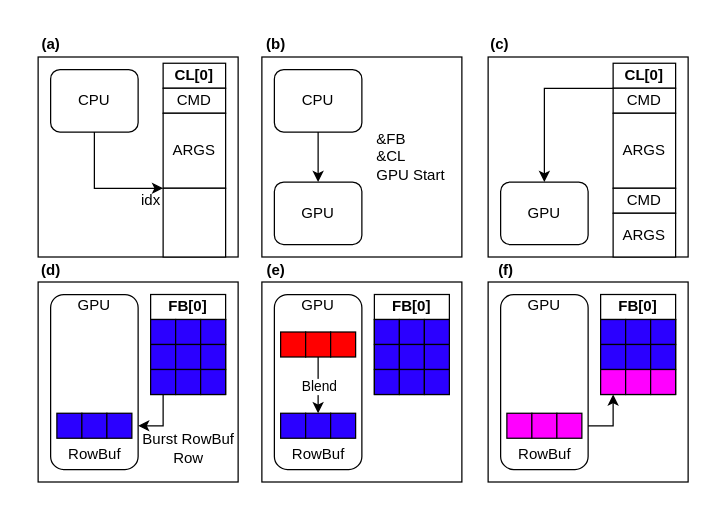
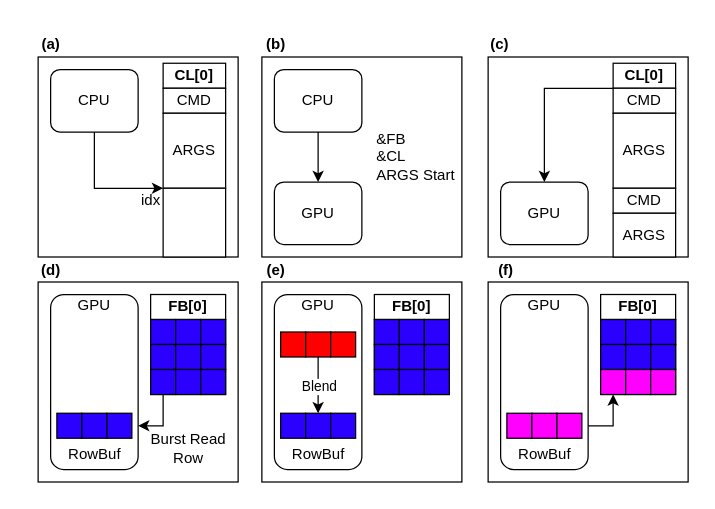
  <mxCell id="0" />
  <mxCell id="1" parent="0" />
  <mxCell id="2" value="" style="rounded=0;whiteSpace=wrap;html=1;" vertex="1" parent="1"><mxGeometry x="30" y="45" width="160" height="160" as="geometry" /></mxCell>
  <mxCell id="3" value="&lt;b&gt;CL[0]&lt;/b&gt;" style="rounded=0;whiteSpace=wrap;html=1;" vertex="1" parent="1"><mxGeometry x="130" y="50" width="50" height="20" as="geometry" /></mxCell>
  <mxCell id="4" value="CMD" style="rounded=0;whiteSpace=wrap;html=1;" vertex="1" parent="1"><mxGeometry x="130" y="70" width="50" height="20" as="geometry" /></mxCell>
  <mxCell id="5" value="ARGS" style="rounded=0;whiteSpace=wrap;html=1;" vertex="1" parent="1"><mxGeometry x="130" y="90" width="50" height="60" as="geometry" /></mxCell>
  <mxCell id="6" value="" style="rounded=0;whiteSpace=wrap;html=1;" vertex="1" parent="1"><mxGeometry x="130" y="150" width="50" height="55" as="geometry" /></mxCell>
  <mxCell id="7" value="idx" style="text;html=1;align=center;verticalAlign=middle;resizable=0;points=[];autosize=1;strokeColor=none;fillColor=none;" vertex="1" parent="1"><mxGeometry x="100" y="145" width="40" height="30" as="geometry" /></mxCell>
  <mxCell id="8" value="" style="endArrow=classic;html=1;rounded=0;entryX=0;entryY=0;entryDx=0;entryDy=0;exitX=0.5;exitY=1;exitDx=0;exitDy=0;" edge="1" parent="1" source="9" target="6"><mxGeometry width="50" height="50" relative="1" as="geometry"><mxPoint x="110" y="150" as="sourcePoint" /><mxPoint x="90" y="115" as="targetPoint" /><Array as="points"><mxPoint x="75" y="150" /></Array></mxGeometry></mxCell>
  <mxCell id="9" value="CPU" style="rounded=1;whiteSpace=wrap;html=1;" vertex="1" parent="1"><mxGeometry x="40" y="55" width="70" height="50" as="geometry" /></mxCell>
  <mxCell id="10" value="" style="rounded=0;whiteSpace=wrap;html=1;" vertex="1" parent="1"><mxGeometry x="390" y="45" width="160" height="160" as="geometry" /></mxCell>
  <mxCell id="11" value="&lt;b&gt;CL[0]&lt;/b&gt;" style="rounded=0;whiteSpace=wrap;html=1;" vertex="1" parent="1"><mxGeometry x="490" y="50" width="50" height="20" as="geometry" /></mxCell>
  <mxCell id="12" value="CMD" style="rounded=0;whiteSpace=wrap;html=1;" vertex="1" parent="1"><mxGeometry x="490" y="70" width="50" height="20" as="geometry" /></mxCell>
  <mxCell id="13" value="ARGS" style="rounded=0;whiteSpace=wrap;html=1;" vertex="1" parent="1"><mxGeometry x="490" y="90" width="50" height="60" as="geometry" /></mxCell>
  <mxCell id="14" value="GPU" style="rounded=1;whiteSpace=wrap;html=1;" vertex="1" parent="1"><mxGeometry x="400" y="145" width="70" height="50" as="geometry" /></mxCell>
  <mxCell id="15" value="CMD" style="rounded=0;whiteSpace=wrap;html=1;" vertex="1" parent="1"><mxGeometry x="490" y="150" width="50" height="20" as="geometry" /></mxCell>
  <mxCell id="16" value="ARGS" style="rounded=0;whiteSpace=wrap;html=1;" vertex="1" parent="1"><mxGeometry x="490" y="170" width="50" height="35" as="geometry" /></mxCell>
  <mxCell id="17" value="" style="endArrow=classic;html=1;rounded=0;entryX=0.5;entryY=0;entryDx=0;entryDy=0;exitX=0;exitY=1;exitDx=0;exitDy=0;" edge="1" parent="1" source="11" target="14"><mxGeometry width="50" height="50" relative="1" as="geometry"><mxPoint x="360" y="165" as="sourcePoint" /><mxPoint x="410" y="115" as="targetPoint" /><Array as="points"><mxPoint x="435" y="70" /></Array></mxGeometry></mxCell>
  <mxCell id="18" value="" style="rounded=0;whiteSpace=wrap;html=1;" vertex="1" parent="1"><mxGeometry x="30" y="225" width="160" height="160" as="geometry" /></mxCell>
  <mxCell id="19" value="GPU" style="rounded=1;whiteSpace=wrap;html=1;labelPosition=center;verticalLabelPosition=top;align=center;verticalAlign=bottom;spacing=-16;" vertex="1" parent="1"><mxGeometry x="40" y="235" width="70" height="140" as="geometry" /></mxCell>
  <mxCell id="20" value="" style="rounded=0;whiteSpace=wrap;html=1;" vertex="1" parent="1"><mxGeometry x="120" y="255" width="60" height="60" as="geometry" /></mxCell>
  <mxCell id="21" value="&lt;b&gt;FB[0]&lt;/b&gt;" style="rounded=0;whiteSpace=wrap;html=1;" vertex="1" parent="1"><mxGeometry x="120" y="235" width="60" height="20" as="geometry" /></mxCell>
  <mxCell id="22" value="" style="rounded=0;whiteSpace=wrap;html=1;fontColor=#ff0000;fillColor=#2b00ff;" vertex="1" parent="1"><mxGeometry x="120" y="255" width="20" height="20" as="geometry" /></mxCell>
  <mxCell id="23" value="" style="rounded=0;whiteSpace=wrap;html=1;fontColor=#ff0000;fillColor=#2b00ff;" vertex="1" parent="1"><mxGeometry x="140" y="255" width="20" height="20" as="geometry" /></mxCell>
  <mxCell id="24" value="" style="rounded=0;whiteSpace=wrap;html=1;fontColor=#ff0000;fillColor=#2b00ff;" vertex="1" parent="1"><mxGeometry x="160" y="255" width="20" height="20" as="geometry" /></mxCell>
  <mxCell id="25" value="" style="rounded=0;whiteSpace=wrap;html=1;fontColor=#ff0000;fillColor=#2b00ff;" vertex="1" parent="1"><mxGeometry x="120" y="275" width="20" height="20" as="geometry" /></mxCell>
  <mxCell id="26" value="" style="rounded=0;whiteSpace=wrap;html=1;fontColor=#ff0000;fillColor=#2b00ff;" vertex="1" parent="1"><mxGeometry x="140" y="275" width="20" height="20" as="geometry" /></mxCell>
  <mxCell id="27" value="" style="rounded=0;whiteSpace=wrap;html=1;fontColor=#ff0000;fillColor=#2b00ff;" vertex="1" parent="1"><mxGeometry x="160" y="275" width="20" height="20" as="geometry" /></mxCell>
  <mxCell id="28" value="" style="rounded=0;whiteSpace=wrap;html=1;fontColor=#ff0000;fillColor=#2b00ff;" vertex="1" parent="1"><mxGeometry x="120" y="295" width="20" height="20" as="geometry" /></mxCell>
  <mxCell id="29" value="" style="rounded=0;whiteSpace=wrap;html=1;fontColor=#ff0000;fillColor=#2b00ff;" vertex="1" parent="1"><mxGeometry x="140" y="295" width="20" height="20" as="geometry" /></mxCell>
  <mxCell id="30" value="" style="rounded=0;whiteSpace=wrap;html=1;fontColor=#ff0000;fillColor=#2b00ff;" vertex="1" parent="1"><mxGeometry x="160" y="295" width="20" height="20" as="geometry" /></mxCell>
  <mxCell id="31" value="" style="endArrow=classic;html=1;rounded=0;entryX=1;entryY=0.75;entryDx=0;entryDy=0;exitX=0.5;exitY=1;exitDx=0;exitDy=0;" edge="1" parent="1" source="28" target="19"><mxGeometry width="50" height="50" relative="1" as="geometry"><mxPoint x="50" y="375" as="sourcePoint" /><mxPoint x="100" y="325" as="targetPoint" /><Array as="points"><mxPoint x="130" y="340" /></Array></mxGeometry></mxCell>
- <mxCell id="32" value="Burst RowBuf&lt;div&gt;Row&lt;/div&gt;" style="text;html=1;align=center;verticalAlign=middle;resizable=0;points=[];autosize=1;strokeColor=none;fillColor=none;" vertex="1" parent="1"><mxGeometry x="110" y="337.5" width="80" height="40" as="geometry" /></mxCell>
+ <mxCell id="32" value="Burst Read&lt;div&gt;Row&lt;/div&gt;" style="text;html=1;align=center;verticalAlign=middle;resizable=0;points=[];autosize=1;strokeColor=none;fillColor=none;" vertex="1" parent="1"><mxGeometry x="110" y="337.5" width="80" height="40" as="geometry" /></mxCell>
  <mxCell id="33" value="" style="rounded=0;whiteSpace=wrap;html=1;fontColor=#ff0000;fillColor=#2b00ff;" vertex="1" parent="1"><mxGeometry x="45" y="330" width="20" height="20" as="geometry" /></mxCell>
  <mxCell id="34" value="" style="rounded=0;whiteSpace=wrap;html=1;fontColor=#ff0000;fillColor=#2b00ff;" vertex="1" parent="1"><mxGeometry x="65" y="330" width="20" height="20" as="geometry" /></mxCell>
  <mxCell id="35" value="" style="rounded=0;whiteSpace=wrap;html=1;fontColor=#ff0000;fillColor=#2b00ff;" vertex="1" parent="1"><mxGeometry x="85" y="330" width="20" height="20" as="geometry" /></mxCell>
  <mxCell id="36" value="" style="rounded=0;whiteSpace=wrap;html=1;" vertex="1" parent="1"><mxGeometry x="209" y="225" width="160" height="160" as="geometry" /></mxCell>
  <mxCell id="37" value="GPU" style="rounded=1;whiteSpace=wrap;html=1;labelPosition=center;verticalLabelPosition=top;align=center;verticalAlign=bottom;spacing=-16;" vertex="1" parent="1"><mxGeometry x="219" y="235" width="70" height="140" as="geometry" /></mxCell>
  <mxCell id="38" value="" style="rounded=0;whiteSpace=wrap;html=1;" vertex="1" parent="1"><mxGeometry x="299" y="255" width="60" height="60" as="geometry" /></mxCell>
  <mxCell id="39" value="&lt;b&gt;FB[0]&lt;/b&gt;" style="rounded=0;whiteSpace=wrap;html=1;" vertex="1" parent="1"><mxGeometry x="299" y="235" width="60" height="20" as="geometry" /></mxCell>
  <mxCell id="40" value="" style="rounded=0;whiteSpace=wrap;html=1;fontColor=#ff0000;fillColor=#2b00ff;" vertex="1" parent="1"><mxGeometry x="299" y="255" width="20" height="20" as="geometry" /></mxCell>
  <mxCell id="41" value="" style="rounded=0;whiteSpace=wrap;html=1;fontColor=#ff0000;fillColor=#2b00ff;" vertex="1" parent="1"><mxGeometry x="319" y="255" width="20" height="20" as="geometry" /></mxCell>
  <mxCell id="42" value="" style="rounded=0;whiteSpace=wrap;html=1;fontColor=#ff0000;fillColor=#2b00ff;" vertex="1" parent="1"><mxGeometry x="339" y="255" width="20" height="20" as="geometry" /></mxCell>
  <mxCell id="43" value="" style="rounded=0;whiteSpace=wrap;html=1;fontColor=#ff0000;fillColor=#2b00ff;" vertex="1" parent="1"><mxGeometry x="299" y="275" width="20" height="20" as="geometry" /></mxCell>
  <mxCell id="44" value="" style="rounded=0;whiteSpace=wrap;html=1;fontColor=#ff0000;fillColor=#2b00ff;" vertex="1" parent="1"><mxGeometry x="319" y="275" width="20" height="20" as="geometry" /></mxCell>
  <mxCell id="45" value="" style="rounded=0;whiteSpace=wrap;html=1;fontColor=#ff0000;fillColor=#2b00ff;" vertex="1" parent="1"><mxGeometry x="339" y="275" width="20" height="20" as="geometry" /></mxCell>
  <mxCell id="46" value="" style="rounded=0;whiteSpace=wrap;html=1;fontColor=#ff0000;fillColor=#2b00ff;" vertex="1" parent="1"><mxGeometry x="299" y="295" width="20" height="20" as="geometry" /></mxCell>
  <mxCell id="47" value="" style="rounded=0;whiteSpace=wrap;html=1;fontColor=#ff0000;fillColor=#2b00ff;" vertex="1" parent="1"><mxGeometry x="319" y="295" width="20" height="20" as="geometry" /></mxCell>
  <mxCell id="48" value="" style="rounded=0;whiteSpace=wrap;html=1;fontColor=#ff0000;fillColor=#2b00ff;" vertex="1" parent="1"><mxGeometry x="339" y="295" width="20" height="20" as="geometry" /></mxCell>
  <mxCell id="49" value="" style="rounded=0;whiteSpace=wrap;html=1;fontColor=#ff0000;fillColor=#2b00ff;" vertex="1" parent="1"><mxGeometry x="224" y="330" width="20" height="20" as="geometry" /></mxCell>
  <mxCell id="50" value="" style="rounded=0;whiteSpace=wrap;html=1;fontColor=#ff0000;fillColor=#2b00ff;" vertex="1" parent="1"><mxGeometry x="244" y="330" width="20" height="20" as="geometry" /></mxCell>
  <mxCell id="51" value="" style="rounded=0;whiteSpace=wrap;html=1;fontColor=#ff0000;fillColor=#2b00ff;" vertex="1" parent="1"><mxGeometry x="264" y="330" width="20" height="20" as="geometry" /></mxCell>
  <mxCell id="52" value="RowBuf" style="text;html=1;align=center;verticalAlign=middle;resizable=0;points=[];autosize=1;strokeColor=none;fillColor=none;" vertex="1" parent="1"><mxGeometry x="40" y="347.5" width="70" height="30" as="geometry" /></mxCell>
  <mxCell id="53" value="RowBuf" style="text;html=1;align=center;verticalAlign=middle;resizable=0;points=[];autosize=1;strokeColor=none;fillColor=none;" vertex="1" parent="1"><mxGeometry x="219" y="347.5" width="70" height="30" as="geometry" /></mxCell>
  <mxCell id="54" value="" style="rounded=0;whiteSpace=wrap;html=1;fontColor=#ff0000;fillColor=#FF0000;" vertex="1" parent="1"><mxGeometry x="224" y="265" width="20" height="20" as="geometry" /></mxCell>
  <mxCell id="55" value="" style="rounded=0;whiteSpace=wrap;html=1;fontColor=#ff0000;fillColor=#FF0000;" vertex="1" parent="1"><mxGeometry x="244" y="265" width="20" height="20" as="geometry" /></mxCell>
  <mxCell id="56" value="" style="rounded=0;whiteSpace=wrap;html=1;fontColor=#ff0000;fillColor=#FF0000;" vertex="1" parent="1"><mxGeometry x="264" y="265" width="20" height="20" as="geometry" /></mxCell>
  <mxCell id="57" value="" style="endArrow=classic;html=1;rounded=0;entryX=0.5;entryY=0;entryDx=0;entryDy=0;exitX=0.5;exitY=1;exitDx=0;exitDy=0;" edge="1" parent="1" source="55" target="50"><mxGeometry relative="1" as="geometry"><mxPoint x="189" y="295" as="sourcePoint" /><mxPoint x="289" y="295" as="targetPoint" /></mxGeometry></mxCell>
  <mxCell id="58" value="Blend" style="edgeLabel;resizable=0;html=1;;align=center;verticalAlign=middle;" connectable="0" vertex="1" parent="57"><mxGeometry relative="1" as="geometry" /></mxCell>
  <mxCell id="59" value="" style="rounded=0;whiteSpace=wrap;html=1;" vertex="1" parent="1"><mxGeometry x="390" y="225" width="160" height="160" as="geometry" /></mxCell>
  <mxCell id="60" value="GPU" style="rounded=1;whiteSpace=wrap;html=1;labelPosition=center;verticalLabelPosition=top;align=center;verticalAlign=bottom;spacing=-16;" vertex="1" parent="1"><mxGeometry x="400" y="235" width="70" height="140" as="geometry" /></mxCell>
  <mxCell id="61" value="" style="rounded=0;whiteSpace=wrap;html=1;" vertex="1" parent="1"><mxGeometry x="480" y="255" width="60" height="60" as="geometry" /></mxCell>
  <mxCell id="62" value="&lt;b&gt;FB[0]&lt;/b&gt;" style="rounded=0;whiteSpace=wrap;html=1;" vertex="1" parent="1"><mxGeometry x="480" y="235" width="60" height="20" as="geometry" /></mxCell>
  <mxCell id="63" value="" style="rounded=0;whiteSpace=wrap;html=1;fontColor=#ff0000;fillColor=#2b00ff;" vertex="1" parent="1"><mxGeometry x="480" y="255" width="20" height="20" as="geometry" /></mxCell>
  <mxCell id="64" value="" style="rounded=0;whiteSpace=wrap;html=1;fontColor=#ff0000;fillColor=#2b00ff;" vertex="1" parent="1"><mxGeometry x="500" y="255" width="20" height="20" as="geometry" /></mxCell>
  <mxCell id="65" value="" style="rounded=0;whiteSpace=wrap;html=1;fontColor=#ff0000;fillColor=#2b00ff;" vertex="1" parent="1"><mxGeometry x="520" y="255" width="20" height="20" as="geometry" /></mxCell>
  <mxCell id="66" value="" style="rounded=0;whiteSpace=wrap;html=1;fontColor=#ff0000;fillColor=#2b00ff;" vertex="1" parent="1"><mxGeometry x="480" y="275" width="20" height="20" as="geometry" /></mxCell>
  <mxCell id="67" value="" style="rounded=0;whiteSpace=wrap;html=1;fontColor=#ff0000;fillColor=#2b00ff;" vertex="1" parent="1"><mxGeometry x="500" y="275" width="20" height="20" as="geometry" /></mxCell>
  <mxCell id="68" value="" style="rounded=0;whiteSpace=wrap;html=1;fontColor=#ff0000;fillColor=#2b00ff;" vertex="1" parent="1"><mxGeometry x="520" y="275" width="20" height="20" as="geometry" /></mxCell>
  <mxCell id="69" value="RowBuf" style="text;html=1;align=center;verticalAlign=middle;resizable=0;points=[];autosize=1;strokeColor=none;fillColor=none;" vertex="1" parent="1"><mxGeometry x="400" y="347.5" width="70" height="30" as="geometry" /></mxCell>
  <mxCell id="70" value="" style="rounded=0;whiteSpace=wrap;html=1;fontColor=#ff0000;fillColor=#FF00FF;" vertex="1" parent="1"><mxGeometry x="405" y="330" width="20" height="20" as="geometry" /></mxCell>
  <mxCell id="71" value="" style="rounded=0;whiteSpace=wrap;html=1;fontColor=#ff0000;fillColor=#FF00FF;" vertex="1" parent="1"><mxGeometry x="425" y="330" width="20" height="20" as="geometry" /></mxCell>
  <mxCell id="72" value="" style="rounded=0;whiteSpace=wrap;html=1;fontColor=#ff0000;fillColor=#FF00FF;" vertex="1" parent="1"><mxGeometry x="445" y="330" width="20" height="20" as="geometry" /></mxCell>
  <mxCell id="73" value="" style="endArrow=classic;html=1;rounded=0;entryX=0.5;entryY=1;entryDx=0;entryDy=0;exitX=1;exitY=0.75;exitDx=0;exitDy=0;" edge="1" parent="1" source="60"><mxGeometry width="50" height="50" relative="1" as="geometry"><mxPoint x="440" y="285" as="sourcePoint" /><mxPoint x="490" y="315" as="targetPoint" /><Array as="points"><mxPoint x="490" y="340" /></Array></mxGeometry></mxCell>
  <mxCell id="74" value="" style="rounded=0;whiteSpace=wrap;html=1;fontColor=#ff0000;fillColor=#FF00FF;" vertex="1" parent="1"><mxGeometry x="480" y="295" width="20" height="20" as="geometry" /></mxCell>
  <mxCell id="75" value="" style="rounded=0;whiteSpace=wrap;html=1;fontColor=#ff0000;fillColor=#FF00FF;" vertex="1" parent="1"><mxGeometry x="500" y="295" width="20" height="20" as="geometry" /></mxCell>
  <mxCell id="76" value="" style="rounded=0;whiteSpace=wrap;html=1;fontColor=#ff0000;fillColor=#FF00FF;" vertex="1" parent="1"><mxGeometry x="520" y="295" width="20" height="20" as="geometry" /></mxCell>
  <mxCell id="77" value="" style="rounded=0;whiteSpace=wrap;html=1;" vertex="1" parent="1"><mxGeometry x="209" y="45" width="160" height="160" as="geometry" /></mxCell>
  <mxCell id="78" value="CPU" style="rounded=1;whiteSpace=wrap;html=1;" vertex="1" parent="1"><mxGeometry x="219" y="55" width="70" height="50" as="geometry" /></mxCell>
  <mxCell id="79" value="GPU" style="rounded=1;whiteSpace=wrap;html=1;" vertex="1" parent="1"><mxGeometry x="219" y="145" width="70" height="50" as="geometry" /></mxCell>
  <mxCell id="80" value="" style="endArrow=classic;html=1;rounded=0;entryX=0.5;entryY=0;entryDx=0;entryDy=0;exitX=0.5;exitY=1;exitDx=0;exitDy=0;" edge="1" parent="1" source="78" target="79"><mxGeometry width="50" height="50" relative="1" as="geometry"><mxPoint x="300" y="155" as="sourcePoint" /><mxPoint x="350" y="105" as="targetPoint" /></mxGeometry></mxCell>
- <mxCell id="81" value="&amp;amp;FB&lt;div&gt;&amp;amp;CL&lt;/div&gt;&lt;div&gt;GPU Start&lt;/div&gt;" style="text;html=1;align=left;verticalAlign=middle;resizable=0;points=[];autosize=1;strokeColor=none;fillColor=none;" vertex="1" parent="1"><mxGeometry x="299" y="95" width="80" height="60" as="geometry" /></mxCell>
+ <mxCell id="81" value="&amp;amp;FB&lt;div&gt;&amp;amp;CL&lt;/div&gt;&lt;div&gt;ARGS Start&lt;/div&gt;" style="text;html=1;align=left;verticalAlign=middle;resizable=0;points=[];autosize=1;strokeColor=none;fillColor=none;" vertex="1" parent="1"><mxGeometry x="299" y="95" width="80" height="60" as="geometry" /></mxCell>
  <mxCell id="82" value="&lt;b&gt;(a)&lt;/b&gt;" style="text;html=1;align=center;verticalAlign=middle;resizable=0;points=[];autosize=1;strokeColor=none;fillColor=none;" vertex="1" parent="1"><mxGeometry x="20" y="20" width="40" height="30" as="geometry" /></mxCell>
  <mxCell id="83" value="&lt;b&gt;(b)&lt;/b&gt;" style="text;html=1;align=center;verticalAlign=middle;resizable=0;points=[];autosize=1;strokeColor=none;fillColor=none;" vertex="1" parent="1"><mxGeometry x="200" y="20" width="40" height="30" as="geometry" /></mxCell>
  <mxCell id="84" value="&lt;b&gt;(c)&lt;/b&gt;" style="text;html=1;align=center;verticalAlign=middle;resizable=0;points=[];autosize=1;strokeColor=none;fillColor=none;" vertex="1" parent="1"><mxGeometry x="379" y="20" width="40" height="30" as="geometry" /></mxCell>
  <mxCell id="85" value="&lt;b&gt;(d)&lt;/b&gt;" style="text;html=1;align=center;verticalAlign=top;resizable=0;points=[];autosize=1;strokeColor=none;fillColor=none;spacingRight=0;spacing=1;labelPosition=center;verticalLabelPosition=bottom;" vertex="1" parent="1"><mxGeometry x="25" y="172.5" width="30" height="30" as="geometry" /></mxCell>
  <mxCell id="86" value="&lt;b&gt;(e)&lt;/b&gt;" style="text;html=1;align=center;verticalAlign=top;resizable=0;points=[];autosize=1;strokeColor=none;fillColor=none;spacingRight=0;spacing=1;labelPosition=center;verticalLabelPosition=bottom;" vertex="1" parent="1"><mxGeometry x="205" y="172.5" width="30" height="30" as="geometry" /></mxCell>
  <mxCell id="87" value="&lt;b&gt;(f)&lt;/b&gt;" style="text;html=1;align=center;verticalAlign=top;resizable=0;points=[];autosize=1;strokeColor=none;fillColor=none;spacingRight=0;spacing=1;labelPosition=center;verticalLabelPosition=bottom;" vertex="1" parent="1"><mxGeometry x="389" y="172.5" width="30" height="30" as="geometry" /></mxCell>
